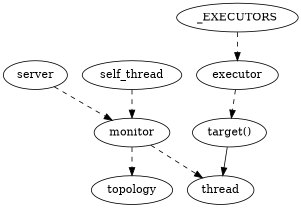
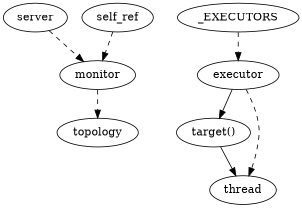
  digraph {
    edge [style=dashed]
    server
    monitor
    topology
    executor
    "target()"
    thread
-   self_ref [label=self_thread]
+   self_ref
    _EXECUTORS
    server -> monitor
    monitor -> topology
-   executor -> "target()"
-   monitor -> thread
+   executor -> "target()" [style=""]
+   executor -> thread
    "target()" -> thread [style=""]
    self_ref -> monitor [curved=true]
    _EXECUTORS -> executor
  }
